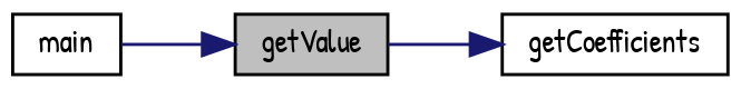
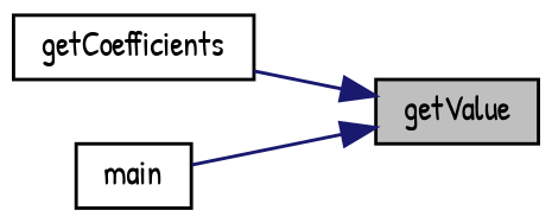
  digraph {
    fontname="Patrick Hand"
    rankdir=RL
    node [color=black fillcolor=white fontname="Patrick Hand" fontsize=10 shape=record style=filled]
    edge [color=midnightblue dir=back fontname="Patrick Hand" fontsize=10 labelfontname=Helvetica labelfontsize=10 style=solid]
    n1 [fillcolor=grey75 fontcolor=black height=0.2 label=getValue width=0.4]
    n2 [height=0.2 label=getCoefficients width=0.4]
    n3 [height=0.2 label=main width=0.4]
-   n2 -> n1
+   n1 -> n2
    n1 -> n3
  }
